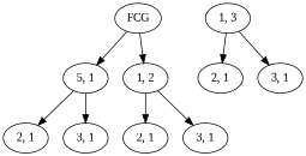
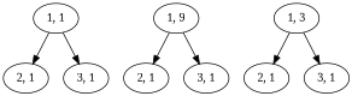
  digraph {
    fontname="Liberation Serif"
    node [fontname="Liberation Serif"]
    edge [fontname="Liberation Serif"]
-   FCG
-   "1, 1" [label="5, 1"]
-   "1, 2"
+   "1, 1"
+   "1, 2" [label="1, 9"]
    n4 [label="2, 1"]
    n5 [label="3, 1"]
    n6 [label="2, 1"]
    n7 [label="3, 1"]
    n8 [label="2, 1"]
    "1, 3"
    n10 [label="3, 1"]
-   FCG -> "1, 1"
-   FCG -> "1, 2"
    "1, 1" -> n4
    "1, 1" -> n5
    "1, 2" -> n6
    "1, 2" -> n7
    "1, 3" -> n8
    "1, 3" -> n10
  }
